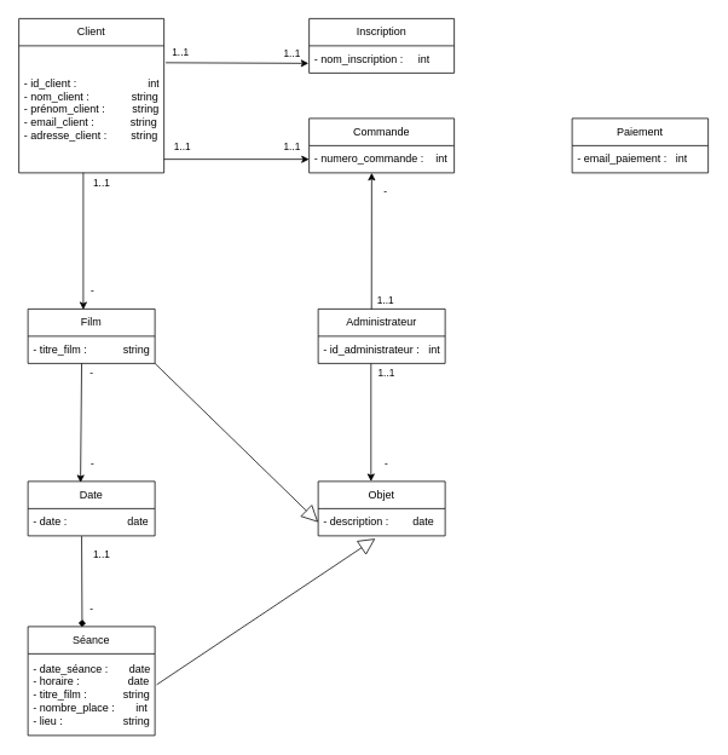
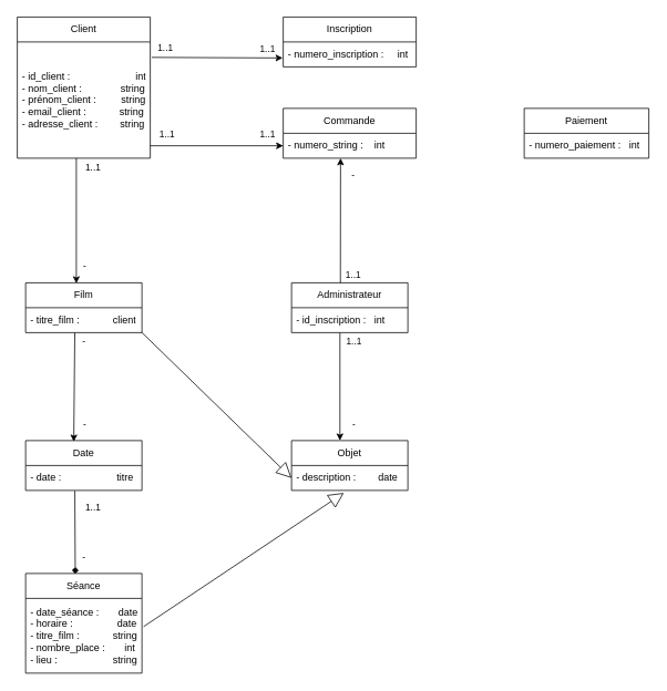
  <mxCell id="0" />
  <mxCell id="1" parent="0" />
  <mxCell id="2" value="Client" style="swimlane;fontStyle=0;childLayout=stackLayout;horizontal=1;startSize=30;horizontalStack=0;resizeParent=1;resizeParentMax=0;resizeLast=0;collapsible=1;marginBottom=0;whiteSpace=wrap;html=1;" vertex="1" parent="1"><mxGeometry x="20" y="20" width="160" height="170" as="geometry" /></mxCell>
  <mxCell id="3" value="- id_client :&lt;span style=&quot;white-space: pre;&quot;&gt;&#09;&lt;/span&gt;&lt;span style=&quot;white-space: pre;&quot;&gt;&#09;&lt;/span&gt;&amp;nbsp; &amp;nbsp; &amp;nbsp; &amp;nbsp; &amp;nbsp;int&lt;div&gt;- nom_client :&amp;nbsp; &amp;nbsp; &amp;nbsp; &amp;nbsp; &amp;nbsp; &amp;nbsp; &amp;nbsp; string&lt;br&gt;&lt;/div&gt;&lt;div&gt;- prénom_client :&amp;nbsp; &amp;nbsp; &amp;nbsp; &amp;nbsp; &amp;nbsp;string&lt;br&gt;&lt;/div&gt;&lt;div&gt;- email_client :&amp;nbsp; &amp;nbsp; &amp;nbsp; &amp;nbsp; &amp;nbsp; &amp;nbsp; string&lt;/div&gt;&lt;div&gt;- adresse_client :&amp;nbsp; &amp;nbsp; &amp;nbsp; &amp;nbsp; string&lt;/div&gt;" style="text;strokeColor=none;fillColor=none;align=left;verticalAlign=middle;spacingLeft=4;spacingRight=4;overflow=hidden;points=[[0,0.5],[1,0.5]];portConstraint=eastwest;rotatable=0;whiteSpace=wrap;html=1;" vertex="1" parent="2"><mxGeometry y="30" width="160" height="140" as="geometry" /></mxCell>
  <mxCell id="4" value="Inscription" style="swimlane;fontStyle=0;childLayout=stackLayout;horizontal=1;startSize=30;horizontalStack=0;resizeParent=1;resizeParentMax=0;resizeLast=0;collapsible=1;marginBottom=0;whiteSpace=wrap;html=1;" vertex="1" parent="1"><mxGeometry x="340" y="20" width="160" height="60" as="geometry" /></mxCell>
- <mxCell id="5" value="- nom_inscription :&amp;nbsp; &amp;nbsp; &amp;nbsp;int" style="text;strokeColor=none;fillColor=none;align=left;verticalAlign=middle;spacingLeft=4;spacingRight=4;overflow=hidden;points=[[0,0.5],[1,0.5]];portConstraint=eastwest;rotatable=0;whiteSpace=wrap;html=1;" vertex="1" parent="4"><mxGeometry y="30" width="160" height="30" as="geometry" /></mxCell>
+ <mxCell id="5" value="- numero_inscription :&amp;nbsp; &amp;nbsp; &amp;nbsp;int" style="text;strokeColor=none;fillColor=none;align=left;verticalAlign=middle;spacingLeft=4;spacingRight=4;overflow=hidden;points=[[0,0.5],[1,0.5]];portConstraint=eastwest;rotatable=0;whiteSpace=wrap;html=1;" vertex="1" parent="4"><mxGeometry y="30" width="160" height="30" as="geometry" /></mxCell>
  <mxCell id="6" value="Commande" style="swimlane;fontStyle=0;childLayout=stackLayout;horizontal=1;startSize=30;horizontalStack=0;resizeParent=1;resizeParentMax=0;resizeLast=0;collapsible=1;marginBottom=0;whiteSpace=wrap;html=1;" vertex="1" parent="1"><mxGeometry x="340" y="130" width="160" height="60" as="geometry" /></mxCell>
- <mxCell id="7" value="- numero_commande :&amp;nbsp; &amp;nbsp; int" style="text;strokeColor=none;fillColor=none;align=left;verticalAlign=middle;spacingLeft=4;spacingRight=4;overflow=hidden;points=[[0,0.5],[1,0.5]];portConstraint=eastwest;rotatable=0;whiteSpace=wrap;html=1;" vertex="1" parent="6"><mxGeometry y="30" width="160" height="30" as="geometry" /></mxCell>
+ <mxCell id="7" value="- numero_string :&amp;nbsp; &amp;nbsp; int" style="text;strokeColor=none;fillColor=none;align=left;verticalAlign=middle;spacingLeft=4;spacingRight=4;overflow=hidden;points=[[0,0.5],[1,0.5]];portConstraint=eastwest;rotatable=0;whiteSpace=wrap;html=1;" vertex="1" parent="6"><mxGeometry y="30" width="160" height="30" as="geometry" /></mxCell>
  <mxCell id="8" value="" style="endArrow=classic;html=1;rounded=0;exitX=1.012;exitY=0.133;exitDx=0;exitDy=0;exitPerimeter=0;entryX=-0.004;entryY=0.644;entryDx=0;entryDy=0;entryPerimeter=0;" edge="1" parent="1" source="3" target="5"><mxGeometry width="50" height="50" relative="1" as="geometry"><mxPoint x="290" y="100" as="sourcePoint" /><mxPoint x="270" y="20" as="targetPoint" /></mxGeometry></mxCell>
  <mxCell id="9" value="1..1" style="edgeLabel;html=1;align=center;verticalAlign=middle;resizable=0;points=[];" vertex="1" connectable="0" parent="8"><mxGeometry x="-0.414" y="-2" relative="1" as="geometry"><mxPoint x="-30" y="-14" as="offset" /></mxGeometry></mxCell>
  <mxCell id="10" value="1..1" style="edgeLabel;html=1;align=center;verticalAlign=middle;resizable=0;points=[];" vertex="1" connectable="0" parent="8"><mxGeometry x="0.345" relative="1" as="geometry"><mxPoint x="33" y="-11" as="offset" /></mxGeometry></mxCell>
  <mxCell id="11" value="" style="endArrow=classic;html=1;rounded=0;entryX=0;entryY=0.5;entryDx=0;entryDy=0;" edge="1" parent="1" target="7"><mxGeometry width="50" height="50" relative="1" as="geometry"><mxPoint x="180" y="175" as="sourcePoint" /><mxPoint x="340" y="170" as="targetPoint" /></mxGeometry></mxCell>
  <mxCell id="12" value="1..1" style="edgeLabel;html=1;align=center;verticalAlign=middle;resizable=0;points=[];" vertex="1" connectable="0" parent="11"><mxGeometry x="-0.245" y="3" relative="1" as="geometry"><mxPoint x="-41" y="-12" as="offset" /></mxGeometry></mxCell>
  <mxCell id="13" value="1..1" style="edgeLabel;html=1;align=center;verticalAlign=middle;resizable=0;points=[];" vertex="1" connectable="0" parent="11"><mxGeometry x="0.437" relative="1" as="geometry"><mxPoint x="25" y="-15" as="offset" /></mxGeometry></mxCell>
  <mxCell id="14" value="Paiement" style="swimlane;fontStyle=0;childLayout=stackLayout;horizontal=1;startSize=30;horizontalStack=0;resizeParent=1;resizeParentMax=0;resizeLast=0;collapsible=1;marginBottom=0;whiteSpace=wrap;html=1;" vertex="1" parent="1"><mxGeometry x="630" y="130" width="150" height="60" as="geometry" /></mxCell>
- <mxCell id="15" value="- email_paiement :&amp;nbsp; &amp;nbsp;int" style="text;strokeColor=none;fillColor=none;align=left;verticalAlign=middle;spacingLeft=4;spacingRight=4;overflow=hidden;points=[[0,0.5],[1,0.5]];portConstraint=eastwest;rotatable=0;whiteSpace=wrap;html=1;" vertex="1" parent="14"><mxGeometry y="30" width="150" height="30" as="geometry" /></mxCell>
+ <mxCell id="15" value="- numero_paiement :&amp;nbsp; &amp;nbsp;int" style="text;strokeColor=none;fillColor=none;align=left;verticalAlign=middle;spacingLeft=4;spacingRight=4;overflow=hidden;points=[[0,0.5],[1,0.5]];portConstraint=eastwest;rotatable=0;whiteSpace=wrap;html=1;" vertex="1" parent="14"><mxGeometry y="30" width="150" height="30" as="geometry" /></mxCell>
  <mxCell id="16" value="Film" style="swimlane;fontStyle=0;childLayout=stackLayout;horizontal=1;startSize=30;horizontalStack=0;resizeParent=1;resizeParentMax=0;resizeLast=0;collapsible=1;marginBottom=0;whiteSpace=wrap;html=1;" vertex="1" parent="1"><mxGeometry x="30" y="340" width="140" height="60" as="geometry" /></mxCell>
- <mxCell id="17" value="- titre_film :&amp;nbsp; &amp;nbsp; &amp;nbsp; &amp;nbsp; &amp;nbsp; &amp;nbsp; string" style="text;strokeColor=none;fillColor=none;align=left;verticalAlign=middle;spacingLeft=4;spacingRight=4;overflow=hidden;points=[[0,0.5],[1,0.5]];portConstraint=eastwest;rotatable=0;whiteSpace=wrap;html=1;" vertex="1" parent="16"><mxGeometry y="30" width="140" height="30" as="geometry" /></mxCell>
+ <mxCell id="17" value="- titre_film :&amp;nbsp; &amp;nbsp; &amp;nbsp; &amp;nbsp; &amp;nbsp; &amp;nbsp; client" style="text;strokeColor=none;fillColor=none;align=left;verticalAlign=middle;spacingLeft=4;spacingRight=4;overflow=hidden;points=[[0,0.5],[1,0.5]];portConstraint=eastwest;rotatable=0;whiteSpace=wrap;html=1;" vertex="1" parent="16"><mxGeometry y="30" width="140" height="30" as="geometry" /></mxCell>
  <mxCell id="18" value="Administrateur" style="swimlane;fontStyle=0;childLayout=stackLayout;horizontal=1;startSize=30;horizontalStack=0;resizeParent=1;resizeParentMax=0;resizeLast=0;collapsible=1;marginBottom=0;whiteSpace=wrap;html=1;" vertex="1" parent="1"><mxGeometry x="350" y="340" width="140" height="60" as="geometry" /></mxCell>
- <mxCell id="19" value="- id_administrateur :&amp;nbsp; &amp;nbsp;int" style="text;strokeColor=none;fillColor=none;align=left;verticalAlign=middle;spacingLeft=4;spacingRight=4;overflow=hidden;points=[[0,0.5],[1,0.5]];portConstraint=eastwest;rotatable=0;whiteSpace=wrap;html=1;" vertex="1" parent="18"><mxGeometry y="30" width="140" height="30" as="geometry" /></mxCell>
+ <mxCell id="19" value="- id_inscription :&amp;nbsp; &amp;nbsp;int" style="text;strokeColor=none;fillColor=none;align=left;verticalAlign=middle;spacingLeft=4;spacingRight=4;overflow=hidden;points=[[0,0.5],[1,0.5]];portConstraint=eastwest;rotatable=0;whiteSpace=wrap;html=1;" vertex="1" parent="18"><mxGeometry y="30" width="140" height="30" as="geometry" /></mxCell>
  <mxCell id="20" value="" style="endArrow=classic;html=1;rounded=0;exitX=0.42;exitY=0.004;exitDx=0;exitDy=0;exitPerimeter=0;" edge="1" parent="1" source="18"><mxGeometry width="50" height="50" relative="1" as="geometry"><mxPoint x="390" y="430" as="sourcePoint" /><mxPoint x="409" y="190" as="targetPoint" /></mxGeometry></mxCell>
  <mxCell id="21" value="1..1" style="edgeLabel;html=1;align=center;verticalAlign=middle;resizable=0;points=[];" vertex="1" connectable="0" parent="20"><mxGeometry x="0.217" y="-3" relative="1" as="geometry"><mxPoint x="12" y="81" as="offset" /></mxGeometry></mxCell>
  <mxCell id="22" value="-" style="edgeLabel;html=1;align=center;verticalAlign=middle;resizable=0;points=[];" vertex="1" connectable="0" parent="20"><mxGeometry x="0.661" y="-2" relative="1" as="geometry"><mxPoint x="13" y="-5" as="offset" /></mxGeometry></mxCell>
  <mxCell id="23" value="" style="endArrow=classic;html=1;rounded=0;exitX=0.444;exitY=0.999;exitDx=0;exitDy=0;exitPerimeter=0;entryX=0.436;entryY=0.012;entryDx=0;entryDy=0;entryPerimeter=0;" edge="1" parent="1" source="3" target="16"><mxGeometry width="50" height="50" relative="1" as="geometry"><mxPoint x="390" y="490" as="sourcePoint" /><mxPoint x="440" y="440" as="targetPoint" /></mxGeometry></mxCell>
  <mxCell id="24" value="1..1" style="edgeLabel;html=1;align=center;verticalAlign=middle;resizable=0;points=[];" vertex="1" connectable="0" parent="23"><mxGeometry x="-0.058" y="-2" relative="1" as="geometry"><mxPoint x="21" y="-60" as="offset" /></mxGeometry></mxCell>
  <mxCell id="25" value="-" style="edgeLabel;html=1;align=center;verticalAlign=middle;resizable=0;points=[];" vertex="1" connectable="0" parent="23"><mxGeometry x="0.394" relative="1" as="geometry"><mxPoint x="9" y="25" as="offset" /></mxGeometry></mxCell>
  <mxCell id="26" value="Date" style="swimlane;fontStyle=0;childLayout=stackLayout;horizontal=1;startSize=30;horizontalStack=0;resizeParent=1;resizeParentMax=0;resizeLast=0;collapsible=1;marginBottom=0;whiteSpace=wrap;html=1;" vertex="1" parent="1"><mxGeometry x="30" y="530" width="140" height="60" as="geometry" /></mxCell>
- <mxCell id="27" value="- date :&amp;nbsp; &amp;nbsp; &amp;nbsp; &amp;nbsp; &amp;nbsp; &amp;nbsp; &amp;nbsp; &amp;nbsp; &amp;nbsp; &amp;nbsp; date" style="text;strokeColor=none;fillColor=none;align=left;verticalAlign=middle;spacingLeft=4;spacingRight=4;overflow=hidden;points=[[0,0.5],[1,0.5]];portConstraint=eastwest;rotatable=0;whiteSpace=wrap;html=1;" vertex="1" parent="26"><mxGeometry y="30" width="140" height="30" as="geometry" /></mxCell>
+ <mxCell id="27" value="- date :&amp;nbsp; &amp;nbsp; &amp;nbsp; &amp;nbsp; &amp;nbsp; &amp;nbsp; &amp;nbsp; &amp;nbsp; &amp;nbsp; &amp;nbsp; titre" style="text;strokeColor=none;fillColor=none;align=left;verticalAlign=middle;spacingLeft=4;spacingRight=4;overflow=hidden;points=[[0,0.5],[1,0.5]];portConstraint=eastwest;rotatable=0;whiteSpace=wrap;html=1;" vertex="1" parent="26"><mxGeometry y="30" width="140" height="30" as="geometry" /></mxCell>
  <mxCell id="28" value="Séance" style="swimlane;fontStyle=0;childLayout=stackLayout;horizontal=1;startSize=30;horizontalStack=0;resizeParent=1;resizeParentMax=0;resizeLast=0;collapsible=1;marginBottom=0;whiteSpace=wrap;html=1;" vertex="1" parent="1"><mxGeometry x="30" y="690" width="140" height="120" as="geometry" /></mxCell>
  <mxCell id="29" value="- date_séance :&amp;nbsp; &amp;nbsp; &amp;nbsp; &amp;nbsp;date&lt;div&gt;- horaire :&amp;nbsp; &amp;nbsp; &amp;nbsp; &amp;nbsp; &amp;nbsp; &amp;nbsp; &amp;nbsp; &amp;nbsp; date&lt;/div&gt;&lt;div&gt;- titre_film :&amp;nbsp; &amp;nbsp; &amp;nbsp; &amp;nbsp; &amp;nbsp; &amp;nbsp; string&lt;/div&gt;&lt;div&gt;- nombre_place :&amp;nbsp; &amp;nbsp; &amp;nbsp; &amp;nbsp;int&lt;/div&gt;&lt;div&gt;- lieu :&amp;nbsp; &amp;nbsp; &amp;nbsp; &amp;nbsp; &amp;nbsp; &amp;nbsp; &amp;nbsp; &amp;nbsp; &amp;nbsp; &amp;nbsp; string&lt;/div&gt;" style="text;strokeColor=none;fillColor=none;align=left;verticalAlign=middle;spacingLeft=4;spacingRight=4;overflow=hidden;points=[[0,0.5],[1,0.5]];portConstraint=eastwest;rotatable=0;whiteSpace=wrap;html=1;" vertex="1" parent="28"><mxGeometry y="30" width="140" height="90" as="geometry" /></mxCell>
  <mxCell id="30" value="Objet" style="swimlane;fontStyle=0;childLayout=stackLayout;horizontal=1;startSize=30;horizontalStack=0;resizeParent=1;resizeParentMax=0;resizeLast=0;collapsible=1;marginBottom=0;whiteSpace=wrap;html=1;" vertex="1" parent="1"><mxGeometry x="350" y="530" width="140" height="60" as="geometry" /></mxCell>
  <mxCell id="31" value="- description :&amp;nbsp; &amp;nbsp; &amp;nbsp; &amp;nbsp; date" style="text;strokeColor=none;fillColor=none;align=left;verticalAlign=middle;spacingLeft=4;spacingRight=4;overflow=hidden;points=[[0,0.5],[1,0.5]];portConstraint=eastwest;rotatable=0;whiteSpace=wrap;html=1;" vertex="1" parent="30"><mxGeometry y="30" width="140" height="30" as="geometry" /></mxCell>
  <mxCell id="32" value="" style="endArrow=classic;html=1;rounded=0;exitX=0.416;exitY=0.949;exitDx=0;exitDy=0;exitPerimeter=0;entryX=0.416;entryY=-0.03;entryDx=0;entryDy=0;entryPerimeter=0;" edge="1" parent="1"><mxGeometry width="50" height="50" relative="1" as="geometry"><mxPoint x="408.24" y="400.27" as="sourcePoint" /><mxPoint x="408.24" y="530" as="targetPoint" /></mxGeometry></mxCell>
  <mxCell id="33" value="1..1" style="edgeLabel;html=1;align=center;verticalAlign=middle;resizable=0;points=[];" vertex="1" connectable="0" parent="32"><mxGeometry x="-0.192" y="-1" relative="1" as="geometry"><mxPoint x="17" y="-43" as="offset" /></mxGeometry></mxCell>
  <mxCell id="34" value="-" style="edgeLabel;html=1;align=center;verticalAlign=middle;resizable=0;points=[];" vertex="1" connectable="0" parent="32"><mxGeometry x="0.078" relative="1" as="geometry"><mxPoint x="16" y="40" as="offset" /></mxGeometry></mxCell>
  <mxCell id="35" value="" style="endArrow=classic;html=1;rounded=0;exitX=0.423;exitY=0.952;exitDx=0;exitDy=0;exitPerimeter=0;entryX=0.414;entryY=-0.002;entryDx=0;entryDy=0;entryPerimeter=0;" edge="1" parent="1"><mxGeometry width="50" height="50" relative="1" as="geometry"><mxPoint x="89.22" y="400" as="sourcePoint" /><mxPoint x="87.96" y="531.32" as="targetPoint" /></mxGeometry></mxCell>
  <mxCell id="36" value="-" style="edgeLabel;html=1;align=center;verticalAlign=middle;resizable=0;points=[];" vertex="1" connectable="0" parent="35"><mxGeometry x="-0.463" relative="1" as="geometry"><mxPoint x="11" y="-25" as="offset" /></mxGeometry></mxCell>
  <mxCell id="37" value="-" style="edgeLabel;html=1;align=center;verticalAlign=middle;resizable=0;points=[];" vertex="1" connectable="0" parent="35"><mxGeometry x="0.584" relative="1" as="geometry"><mxPoint x="12" y="6" as="offset" /></mxGeometry></mxCell>
  <mxCell id="38" value="" style="endArrow=diamond;html=1;rounded=0;exitX=0.423;exitY=1.014;exitDx=0;exitDy=0;exitPerimeter=0;entryX=0.427;entryY=0.004;entryDx=0;entryDy=0;entryPerimeter=0;" edge="1" parent="1" source="27" target="28"><mxGeometry width="50" height="50" relative="1" as="geometry"><mxPoint x="190" y="670" as="sourcePoint" /><mxPoint x="240" y="620" as="targetPoint" /></mxGeometry></mxCell>
  <mxCell id="39" value="1..1" style="edgeLabel;html=1;align=center;verticalAlign=middle;resizable=0;points=[];" vertex="1" connectable="0" parent="38"><mxGeometry x="-0.169" y="1" relative="1" as="geometry"><mxPoint x="20" y="-22" as="offset" /></mxGeometry></mxCell>
  <mxCell id="40" value="-" style="edgeLabel;html=1;align=center;verticalAlign=middle;resizable=0;points=[];" vertex="1" connectable="0" parent="38"><mxGeometry x="0.411" y="-2" relative="1" as="geometry"><mxPoint x="12" y="9" as="offset" /></mxGeometry></mxCell>
  <mxCell id="41" value="" style="endArrow=block;endSize=16;endFill=0;html=1;rounded=0;entryX=0;entryY=0.5;entryDx=0;entryDy=0;" edge="1" parent="1" target="31"><mxGeometry width="160" relative="1" as="geometry"><mxPoint x="170" y="400" as="sourcePoint" /><mxPoint x="330" y="400" as="targetPoint" /></mxGeometry></mxCell>
  <mxCell id="42" value="" style="endArrow=block;endSize=16;endFill=0;html=1;rounded=0;exitX=1.014;exitY=0.378;exitDx=0;exitDy=0;exitPerimeter=0;entryX=0.45;entryY=1.1;entryDx=0;entryDy=0;entryPerimeter=0;" edge="1" parent="1" source="29" target="31"><mxGeometry width="160" relative="1" as="geometry"><mxPoint x="110" y="560" as="sourcePoint" /><mxPoint x="270" y="560" as="targetPoint" /></mxGeometry></mxCell>
